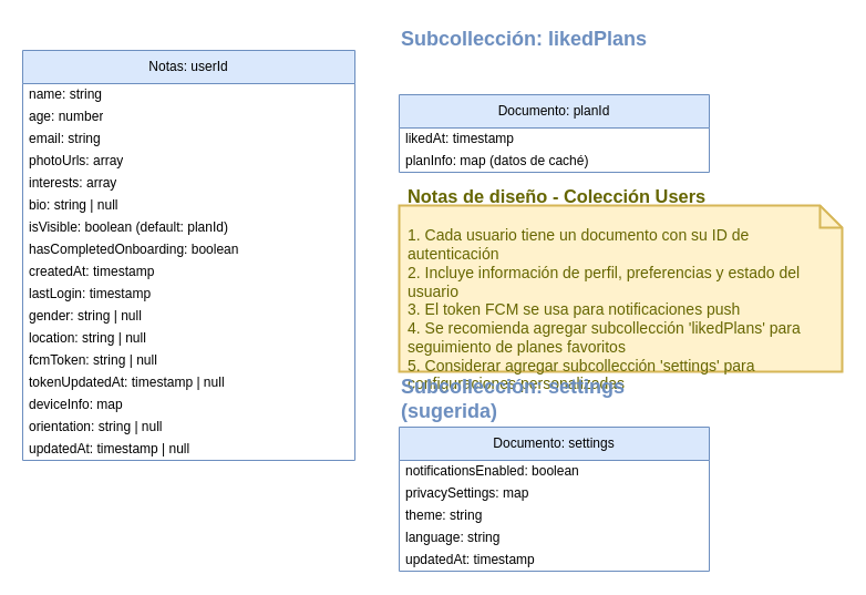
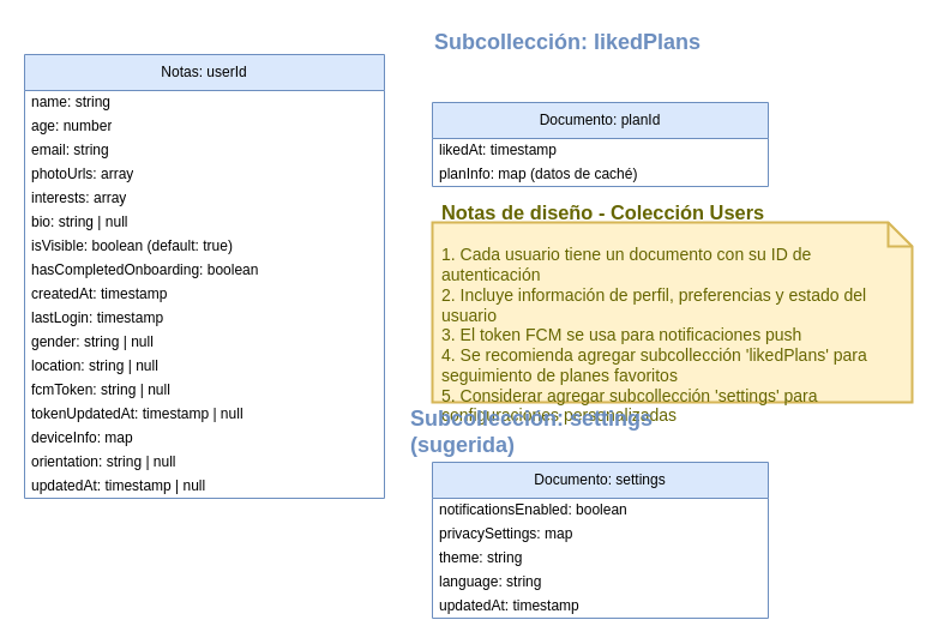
  <mxCell id="0" />
  <mxCell id="1" parent="0" />
  <mxCell id="2" value="Notas: userId" style="swimlane;fontStyle=0;childLayout=stackLayout;horizontal=1;startSize=30;horizontalStack=0;resizeParent=1;resizeParentMax=0;resizeLast=0;collapsible=1;marginBottom=0;whiteSpace=wrap;html=1;fillColor=#dae8fc;strokeColor=#6c8ebf;" vertex="1" parent="1"><mxGeometry x="20" y="45" width="300" height="370" as="geometry" /></mxCell>
  <mxCell id="3" value="name: string" style="text;strokeColor=none;fillColor=none;align=left;verticalAlign=middle;spacingLeft=4;spacingRight=4;overflow=hidden;points=[[0,0.5],[1,0.5]];portConstraint=eastwest;rotatable=0;whiteSpace=wrap;html=1;" vertex="1" parent="2"><mxGeometry y="30" width="300" height="20" as="geometry" /></mxCell>
  <mxCell id="4" value="age: number" style="text;strokeColor=none;fillColor=none;align=left;verticalAlign=middle;spacingLeft=4;spacingRight=4;overflow=hidden;points=[[0,0.5],[1,0.5]];portConstraint=eastwest;rotatable=0;whiteSpace=wrap;html=1;" vertex="1" parent="2"><mxGeometry y="50" width="300" height="20" as="geometry" /></mxCell>
  <mxCell id="5" value="email: string" style="text;strokeColor=none;fillColor=none;align=left;verticalAlign=middle;spacingLeft=4;spacingRight=4;overflow=hidden;points=[[0,0.5],[1,0.5]];portConstraint=eastwest;rotatable=0;whiteSpace=wrap;html=1;" vertex="1" parent="2"><mxGeometry y="70" width="300" height="20" as="geometry" /></mxCell>
  <mxCell id="6" value="photoUrls: array&lt;string&gt;" style="text;strokeColor=none;fillColor=none;align=left;verticalAlign=middle;spacingLeft=4;spacingRight=4;overflow=hidden;points=[[0,0.5],[1,0.5]];portConstraint=eastwest;rotatable=0;whiteSpace=wrap;html=1;" vertex="1" parent="2"><mxGeometry y="90" width="300" height="20" as="geometry" /></mxCell>
  <mxCell id="7" value="interests: array&lt;string&gt;" style="text;strokeColor=none;fillColor=none;align=left;verticalAlign=middle;spacingLeft=4;spacingRight=4;overflow=hidden;points=[[0,0.5],[1,0.5]];portConstraint=eastwest;rotatable=0;whiteSpace=wrap;html=1;" vertex="1" parent="2"><mxGeometry y="110" width="300" height="20" as="geometry" /></mxCell>
  <mxCell id="8" value="bio: string | null" style="text;strokeColor=none;fillColor=none;align=left;verticalAlign=middle;spacingLeft=4;spacingRight=4;overflow=hidden;points=[[0,0.5],[1,0.5]];portConstraint=eastwest;rotatable=0;whiteSpace=wrap;html=1;" vertex="1" parent="2"><mxGeometry y="130" width="300" height="20" as="geometry" /></mxCell>
- <mxCell id="9" value="isVisible: boolean (default: planId)" style="text;strokeColor=none;fillColor=none;align=left;verticalAlign=middle;spacingLeft=4;spacingRight=4;overflow=hidden;points=[[0,0.5],[1,0.5]];portConstraint=eastwest;rotatable=0;whiteSpace=wrap;html=1;" vertex="1" parent="2"><mxGeometry y="150" width="300" height="20" as="geometry" /></mxCell>
+ <mxCell id="9" value="isVisible: boolean (default: true)" style="text;strokeColor=none;fillColor=none;align=left;verticalAlign=middle;spacingLeft=4;spacingRight=4;overflow=hidden;points=[[0,0.5],[1,0.5]];portConstraint=eastwest;rotatable=0;whiteSpace=wrap;html=1;" vertex="1" parent="2"><mxGeometry y="150" width="300" height="20" as="geometry" /></mxCell>
  <mxCell id="10" value="hasCompletedOnboarding: boolean" style="text;strokeColor=none;fillColor=none;align=left;verticalAlign=middle;spacingLeft=4;spacingRight=4;overflow=hidden;points=[[0,0.5],[1,0.5]];portConstraint=eastwest;rotatable=0;whiteSpace=wrap;html=1;" vertex="1" parent="2"><mxGeometry y="170" width="300" height="20" as="geometry" /></mxCell>
  <mxCell id="11" value="createdAt: timestamp" style="text;strokeColor=none;fillColor=none;align=left;verticalAlign=middle;spacingLeft=4;spacingRight=4;overflow=hidden;points=[[0,0.5],[1,0.5]];portConstraint=eastwest;rotatable=0;whiteSpace=wrap;html=1;" vertex="1" parent="2"><mxGeometry y="190" width="300" height="20" as="geometry" /></mxCell>
  <mxCell id="12" value="lastLogin: timestamp" style="text;strokeColor=none;fillColor=none;align=left;verticalAlign=middle;spacingLeft=4;spacingRight=4;overflow=hidden;points=[[0,0.5],[1,0.5]];portConstraint=eastwest;rotatable=0;whiteSpace=wrap;html=1;" vertex="1" parent="2"><mxGeometry y="210" width="300" height="20" as="geometry" /></mxCell>
  <mxCell id="13" value="gender: string | null" style="text;strokeColor=none;fillColor=none;align=left;verticalAlign=middle;spacingLeft=4;spacingRight=4;overflow=hidden;points=[[0,0.5],[1,0.5]];portConstraint=eastwest;rotatable=0;whiteSpace=wrap;html=1;" vertex="1" parent="2"><mxGeometry y="230" width="300" height="20" as="geometry" /></mxCell>
  <mxCell id="14" value="location: string | null" style="text;strokeColor=none;fillColor=none;align=left;verticalAlign=middle;spacingLeft=4;spacingRight=4;overflow=hidden;points=[[0,0.5],[1,0.5]];portConstraint=eastwest;rotatable=0;whiteSpace=wrap;html=1;" vertex="1" parent="2"><mxGeometry y="250" width="300" height="20" as="geometry" /></mxCell>
  <mxCell id="15" value="fcmToken: string | null" style="text;strokeColor=none;fillColor=none;align=left;verticalAlign=middle;spacingLeft=4;spacingRight=4;overflow=hidden;points=[[0,0.5],[1,0.5]];portConstraint=eastwest;rotatable=0;whiteSpace=wrap;html=1;" vertex="1" parent="2"><mxGeometry y="270" width="300" height="20" as="geometry" /></mxCell>
  <mxCell id="16" value="tokenUpdatedAt: timestamp | null" style="text;strokeColor=none;fillColor=none;align=left;verticalAlign=middle;spacingLeft=4;spacingRight=4;overflow=hidden;points=[[0,0.5],[1,0.5]];portConstraint=eastwest;rotatable=0;whiteSpace=wrap;html=1;" vertex="1" parent="2"><mxGeometry y="290" width="300" height="20" as="geometry" /></mxCell>
  <mxCell id="17" value="deviceInfo: map&lt;string, any&gt;" style="text;strokeColor=none;fillColor=none;align=left;verticalAlign=middle;spacingLeft=4;spacingRight=4;overflow=hidden;points=[[0,0.5],[1,0.5]];portConstraint=eastwest;rotatable=0;whiteSpace=wrap;html=1;" vertex="1" parent="2"><mxGeometry y="310" width="300" height="20" as="geometry" /></mxCell>
  <mxCell id="18" value="orientation: string | null" style="text;strokeColor=none;fillColor=none;align=left;verticalAlign=middle;spacingLeft=4;spacingRight=4;overflow=hidden;points=[[0,0.5],[1,0.5]];portConstraint=eastwest;rotatable=0;whiteSpace=wrap;html=1;" vertex="1" parent="2"><mxGeometry y="330" width="300" height="20" as="geometry" /></mxCell>
  <mxCell id="19" value="updatedAt: timestamp | null" style="text;strokeColor=none;fillColor=none;align=left;verticalAlign=middle;spacingLeft=4;spacingRight=4;overflow=hidden;points=[[0,0.5],[1,0.5]];portConstraint=eastwest;rotatable=0;whiteSpace=wrap;html=1;" vertex="1" parent="2"><mxGeometry y="350" width="300" height="20" as="geometry" /></mxCell>
  <mxCell id="20" value="&lt;h2&gt;Subcollección: likedPlans&lt;/h2&gt;" style="text;html=1;strokeColor=none;fillColor=none;align=left;verticalAlign=middle;whiteSpace=wrap;rounded=0;fontColor=#6C8EBF;" vertex="1" parent="1"><mxGeometry x="360" y="20" width="280" height="30" as="geometry" /></mxCell>
  <mxCell id="21" value="Documento: planId" style="swimlane;fontStyle=0;childLayout=stackLayout;horizontal=1;startSize=30;horizontalStack=0;resizeParent=1;resizeParentMax=0;resizeLast=0;collapsible=1;marginBottom=0;whiteSpace=wrap;html=1;fillColor=#dae8fc;strokeColor=#6c8ebf;" vertex="1" parent="1"><mxGeometry x="360" y="85" width="280" height="70" as="geometry" /></mxCell>
  <mxCell id="22" value="likedAt: timestamp" style="text;strokeColor=none;fillColor=none;align=left;verticalAlign=middle;spacingLeft=4;spacingRight=4;overflow=hidden;points=[[0,0.5],[1,0.5]];portConstraint=eastwest;rotatable=0;whiteSpace=wrap;html=1;" vertex="1" parent="21"><mxGeometry y="30" width="280" height="20" as="geometry" /></mxCell>
  <mxCell id="23" value="planInfo: map&lt;string, any&gt; (datos de caché)" style="text;strokeColor=none;fillColor=none;align=left;verticalAlign=middle;spacingLeft=4;spacingRight=4;overflow=hidden;points=[[0,0.5],[1,0.5]];portConstraint=eastwest;rotatable=0;whiteSpace=wrap;html=1;" vertex="1" parent="21"><mxGeometry y="50" width="280" height="20" as="geometry" /></mxCell>
  <mxCell id="24" value="&lt;h3&gt;Notas de diseño - Colección Users&lt;/h3&gt;&lt;p&gt;1. Cada usuario tiene un documento con su ID de autenticación&lt;br&gt;2. Incluye información de perfil, preferencias y estado del usuario&lt;br&gt;3. El token FCM se usa para notificaciones push&lt;br&gt;4. Se recomienda agregar subcollección 'likedPlans' para seguimiento de planes favoritos&lt;br&gt;5. Considerar agregar subcollección 'settings' para configuraciones personalizadas&lt;/p&gt;" style="shape=note;strokeWidth=2;fontSize=14;size=20;whiteSpace=wrap;html=1;fillColor=#fff2cc;strokeColor=#d6b656;fontColor=#666600;align=left;spacing=8;" vertex="1" parent="1"><mxGeometry x="360" y="185" width="400" height="150" as="geometry" /></mxCell>
- <mxCell id="25" value="&lt;h2&gt;Subcollección: settings (sugerida)&lt;/h2&gt;" style="text;html=1;strokeColor=none;fillColor=none;align=left;verticalAlign=middle;whiteSpace=wrap;rounded=0;fontColor=#6C8EBF;" vertex="1" parent="1"><mxGeometry x="360" y="345" width="280" height="30" as="geometry" /></mxCell>
+ <mxCell id="25" value="&lt;h2&gt;Subcollección: settings (sugerida)&lt;/h2&gt;" style="text;html=1;strokeColor=none;fillColor=none;align=left;verticalAlign=middle;whiteSpace=wrap;rounded=0;fontColor=#6C8EBF;" vertex="1" parent="1"><mxGeometry x="340" y="345" width="280" height="30" as="geometry" /></mxCell>
  <mxCell id="26" value="Documento: settings" style="swimlane;fontStyle=0;childLayout=stackLayout;horizontal=1;startSize=30;horizontalStack=0;resizeParent=1;resizeParentMax=0;resizeLast=0;collapsible=1;marginBottom=0;whiteSpace=wrap;html=1;fillColor=#dae8fc;strokeColor=#6c8ebf;" vertex="1" parent="1"><mxGeometry x="360" y="385" width="280" height="130" as="geometry" /></mxCell>
  <mxCell id="27" value="notificationsEnabled: boolean" style="text;strokeColor=none;fillColor=none;align=left;verticalAlign=middle;spacingLeft=4;spacingRight=4;overflow=hidden;points=[[0,0.5],[1,0.5]];portConstraint=eastwest;rotatable=0;whiteSpace=wrap;html=1;" vertex="1" parent="26"><mxGeometry y="30" width="280" height="20" as="geometry" /></mxCell>
  <mxCell id="28" value="privacySettings: map&lt;string, boolean&gt;" style="text;strokeColor=none;fillColor=none;align=left;verticalAlign=middle;spacingLeft=4;spacingRight=4;overflow=hidden;points=[[0,0.5],[1,0.5]];portConstraint=eastwest;rotatable=0;whiteSpace=wrap;html=1;" vertex="1" parent="26"><mxGeometry y="50" width="280" height="20" as="geometry" /></mxCell>
  <mxCell id="29" value="theme: string" style="text;strokeColor=none;fillColor=none;align=left;verticalAlign=middle;spacingLeft=4;spacingRight=4;overflow=hidden;points=[[0,0.5],[1,0.5]];portConstraint=eastwest;rotatable=0;whiteSpace=wrap;html=1;" vertex="1" parent="26"><mxGeometry y="70" width="280" height="20" as="geometry" /></mxCell>
  <mxCell id="30" value="language: string" style="text;strokeColor=none;fillColor=none;align=left;verticalAlign=middle;spacingLeft=4;spacingRight=4;overflow=hidden;points=[[0,0.5],[1,0.5]];portConstraint=eastwest;rotatable=0;whiteSpace=wrap;html=1;" vertex="1" parent="26"><mxGeometry y="90" width="280" height="20" as="geometry" /></mxCell>
  <mxCell id="31" value="updatedAt: timestamp" style="text;strokeColor=none;fillColor=none;align=left;verticalAlign=middle;spacingLeft=4;spacingRight=4;overflow=hidden;points=[[0,0.5],[1,0.5]];portConstraint=eastwest;rotatable=0;whiteSpace=wrap;html=1;" vertex="1" parent="26"><mxGeometry y="110" width="280" height="20" as="geometry" /></mxCell>
